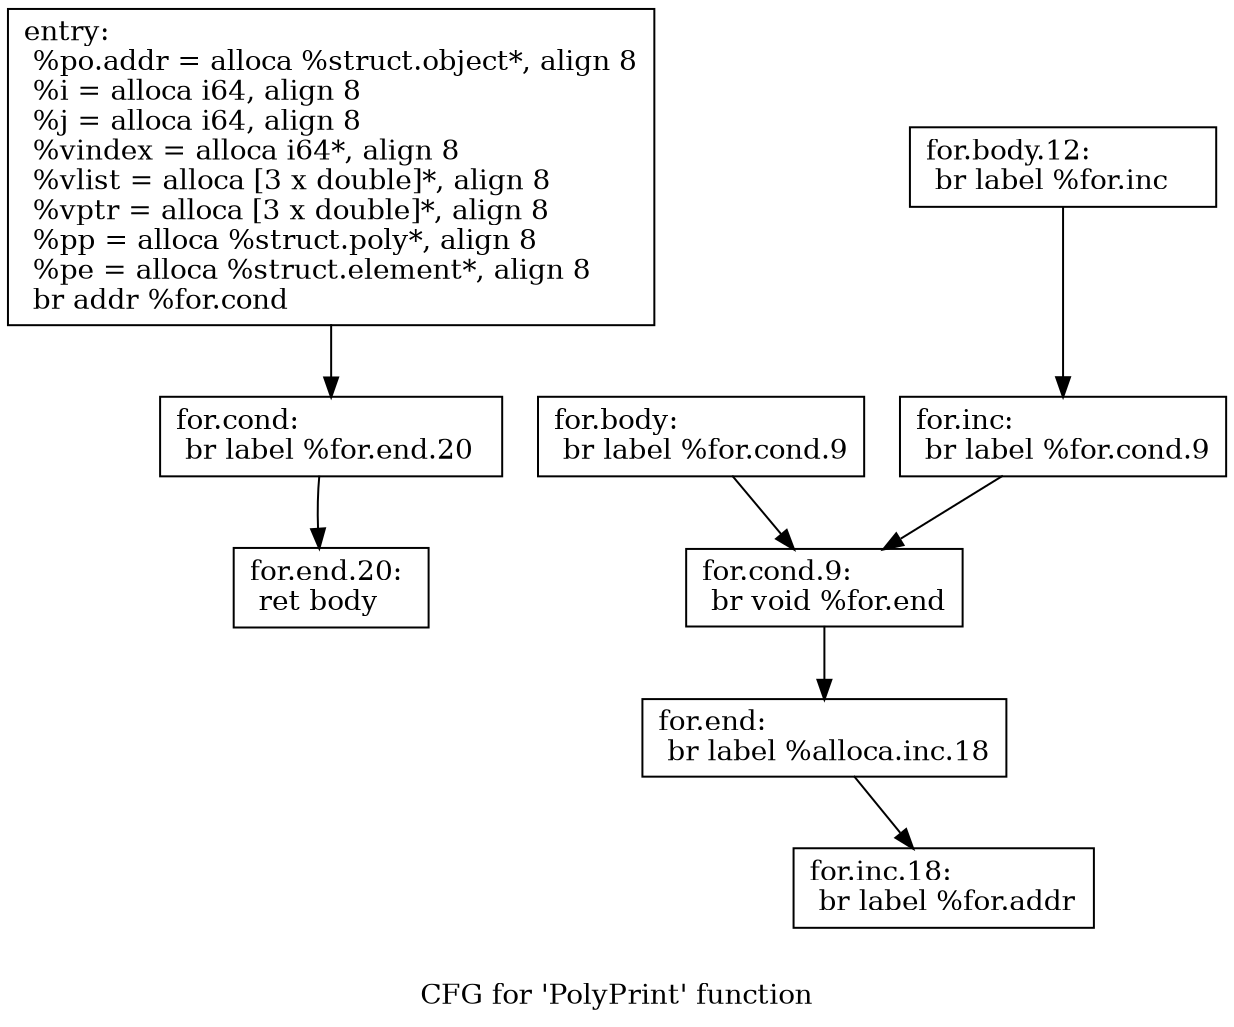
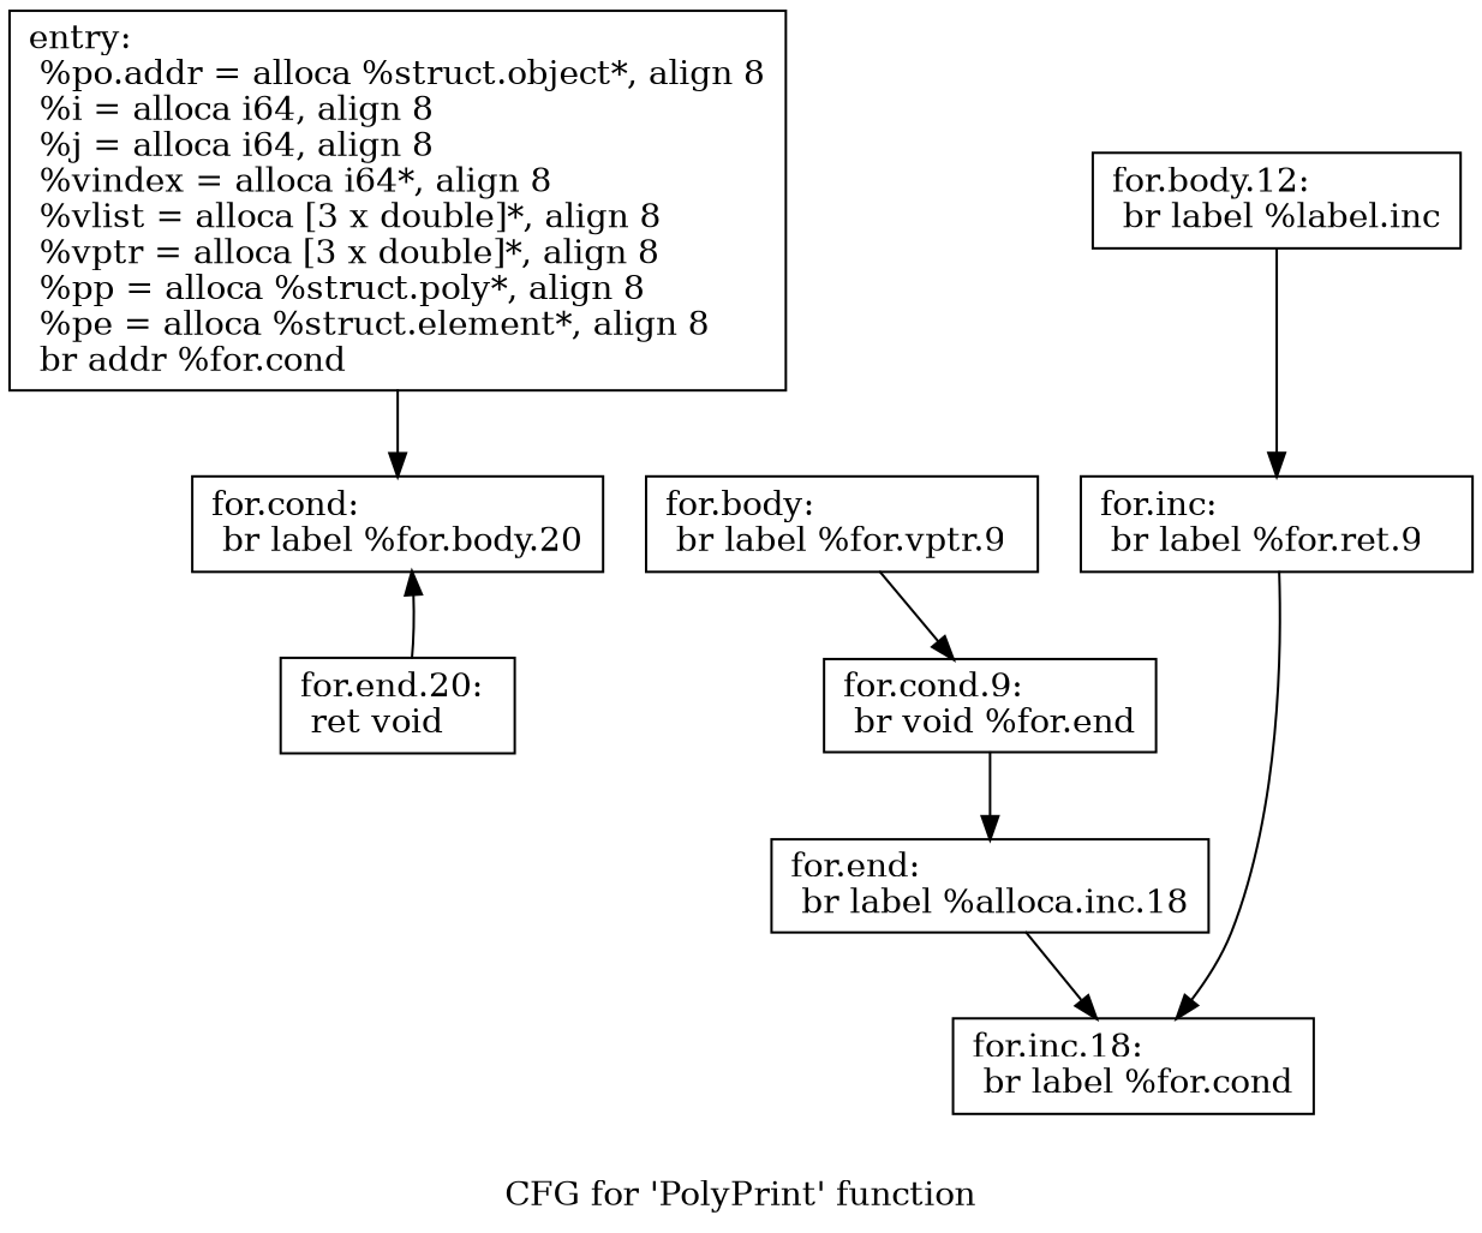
  digraph {
    label="CFG for 'PolyPrint' function"
    node [shape=record]
    n1 [label="{entry:\l  %po.addr = alloca %struct.object*, align 8\l  %i = alloca i64, align 8\l  %j = alloca i64, align 8\l  %vindex = alloca i64*, align 8\l  %vlist = alloca [3 x double]*, align 8\l  %vptr = alloca [3 x double]*, align 8\l  %pp = alloca %struct.poly*, align 8\l  %pe = alloca %struct.element*, align 8\l  br addr %for.cond\l}"]
-   n2 [label="{for.cond:                                         \l  br label %for.end.20\l}"]
-   n3 [label="{for.end.20:                                       \l  ret body\l}"]
-   n4 [label="{for.body:                                         \l  br label %for.cond.9\l}"]
+   n2 [label="{for.cond:                                         \l  br label %for.body.20\l}"]
+   n3 [label="{for.end.20:                                       \l  ret void\l}"]
+   n4 [label="{for.body:                                         \l  br label %for.vptr.9\l}"]
    n5 [label="{for.cond.9:                                       \l  br void %for.end\l}"]
    n6 [label="{for.end:                                          \l  br label %alloca.inc.18\l}"]
-   n7 [label="{for.inc.18:                                       \l  br label %for.addr\l}"]
-   n8 [label="{for.body.12:                                      \l  br label %for.inc\l}"]
-   n9 [label="{for.inc:                                          \l  br label %for.cond.9\l}"]
+   n7 [label="{for.inc.18:                                       \l  br label %for.cond\l}"]
+   n8 [label="{for.body.12:                                      \l  br label %label.inc\l}"]
+   n9 [label="{for.inc:                                          \l  br label %for.ret.9\l}"]
    n1 -> n2
-   n2 -> n3
+   n3 -> n2
    n4 -> n5
    n5 -> n6
    n6 -> n7
    n8 -> n9
-   n9 -> n5
+   n9 -> n7
  }
